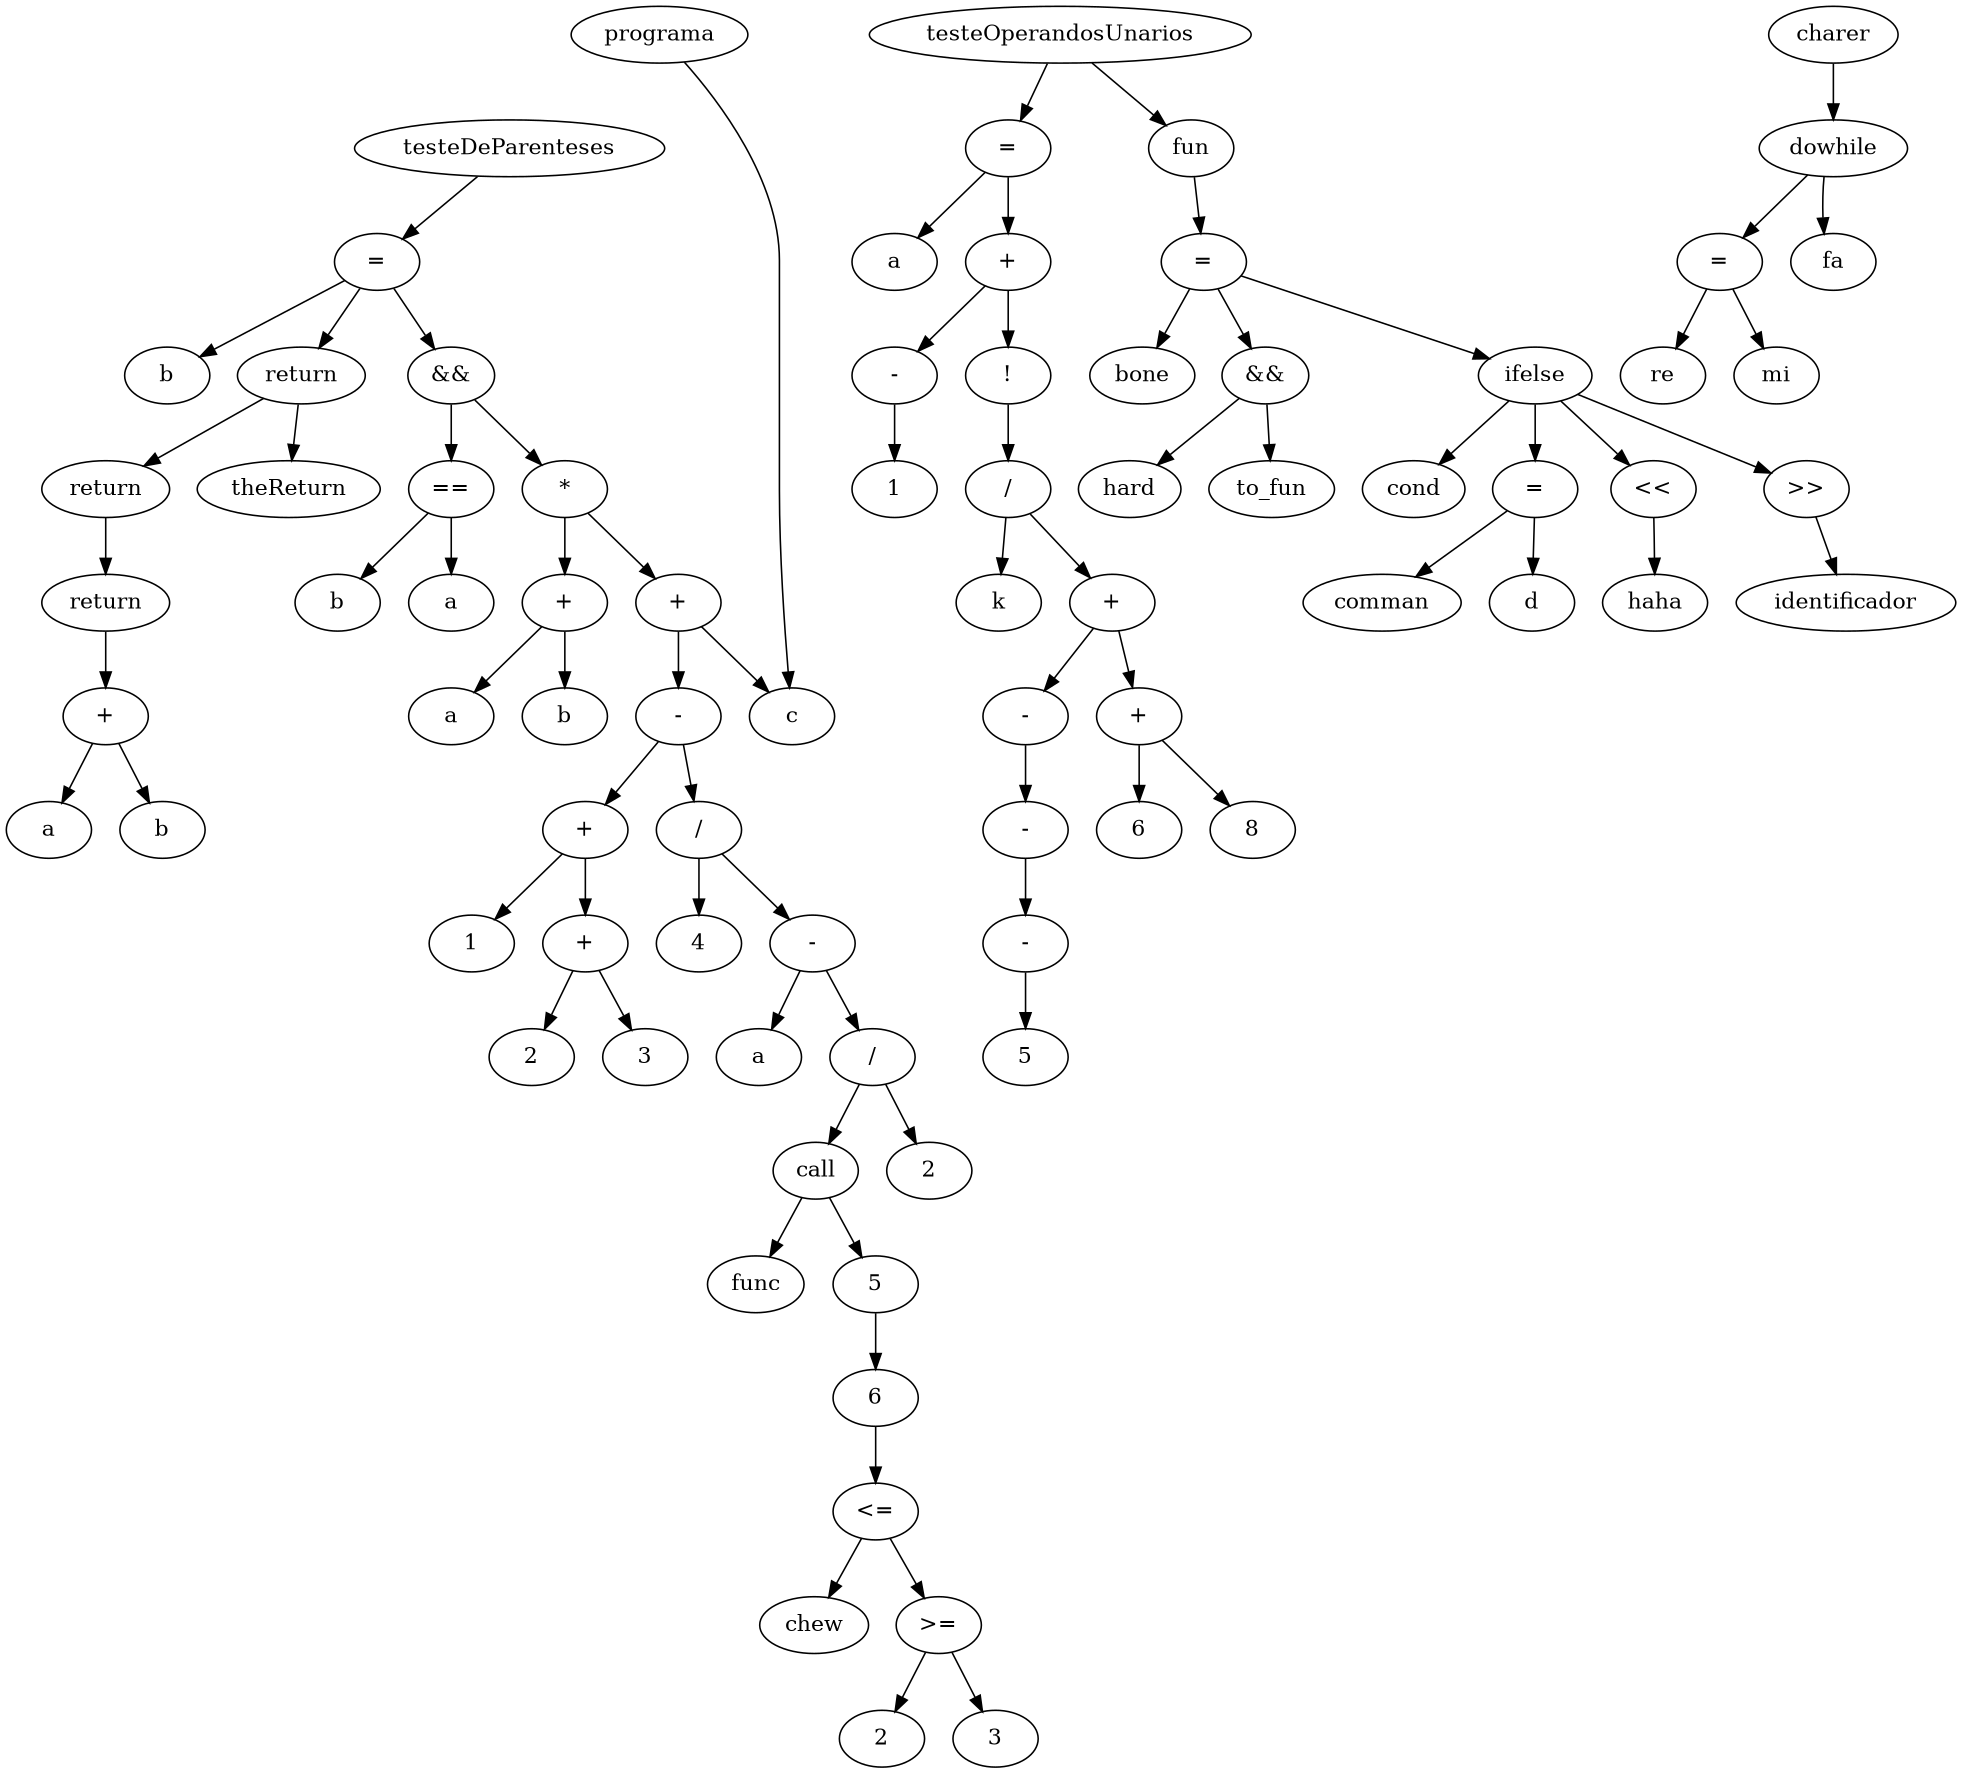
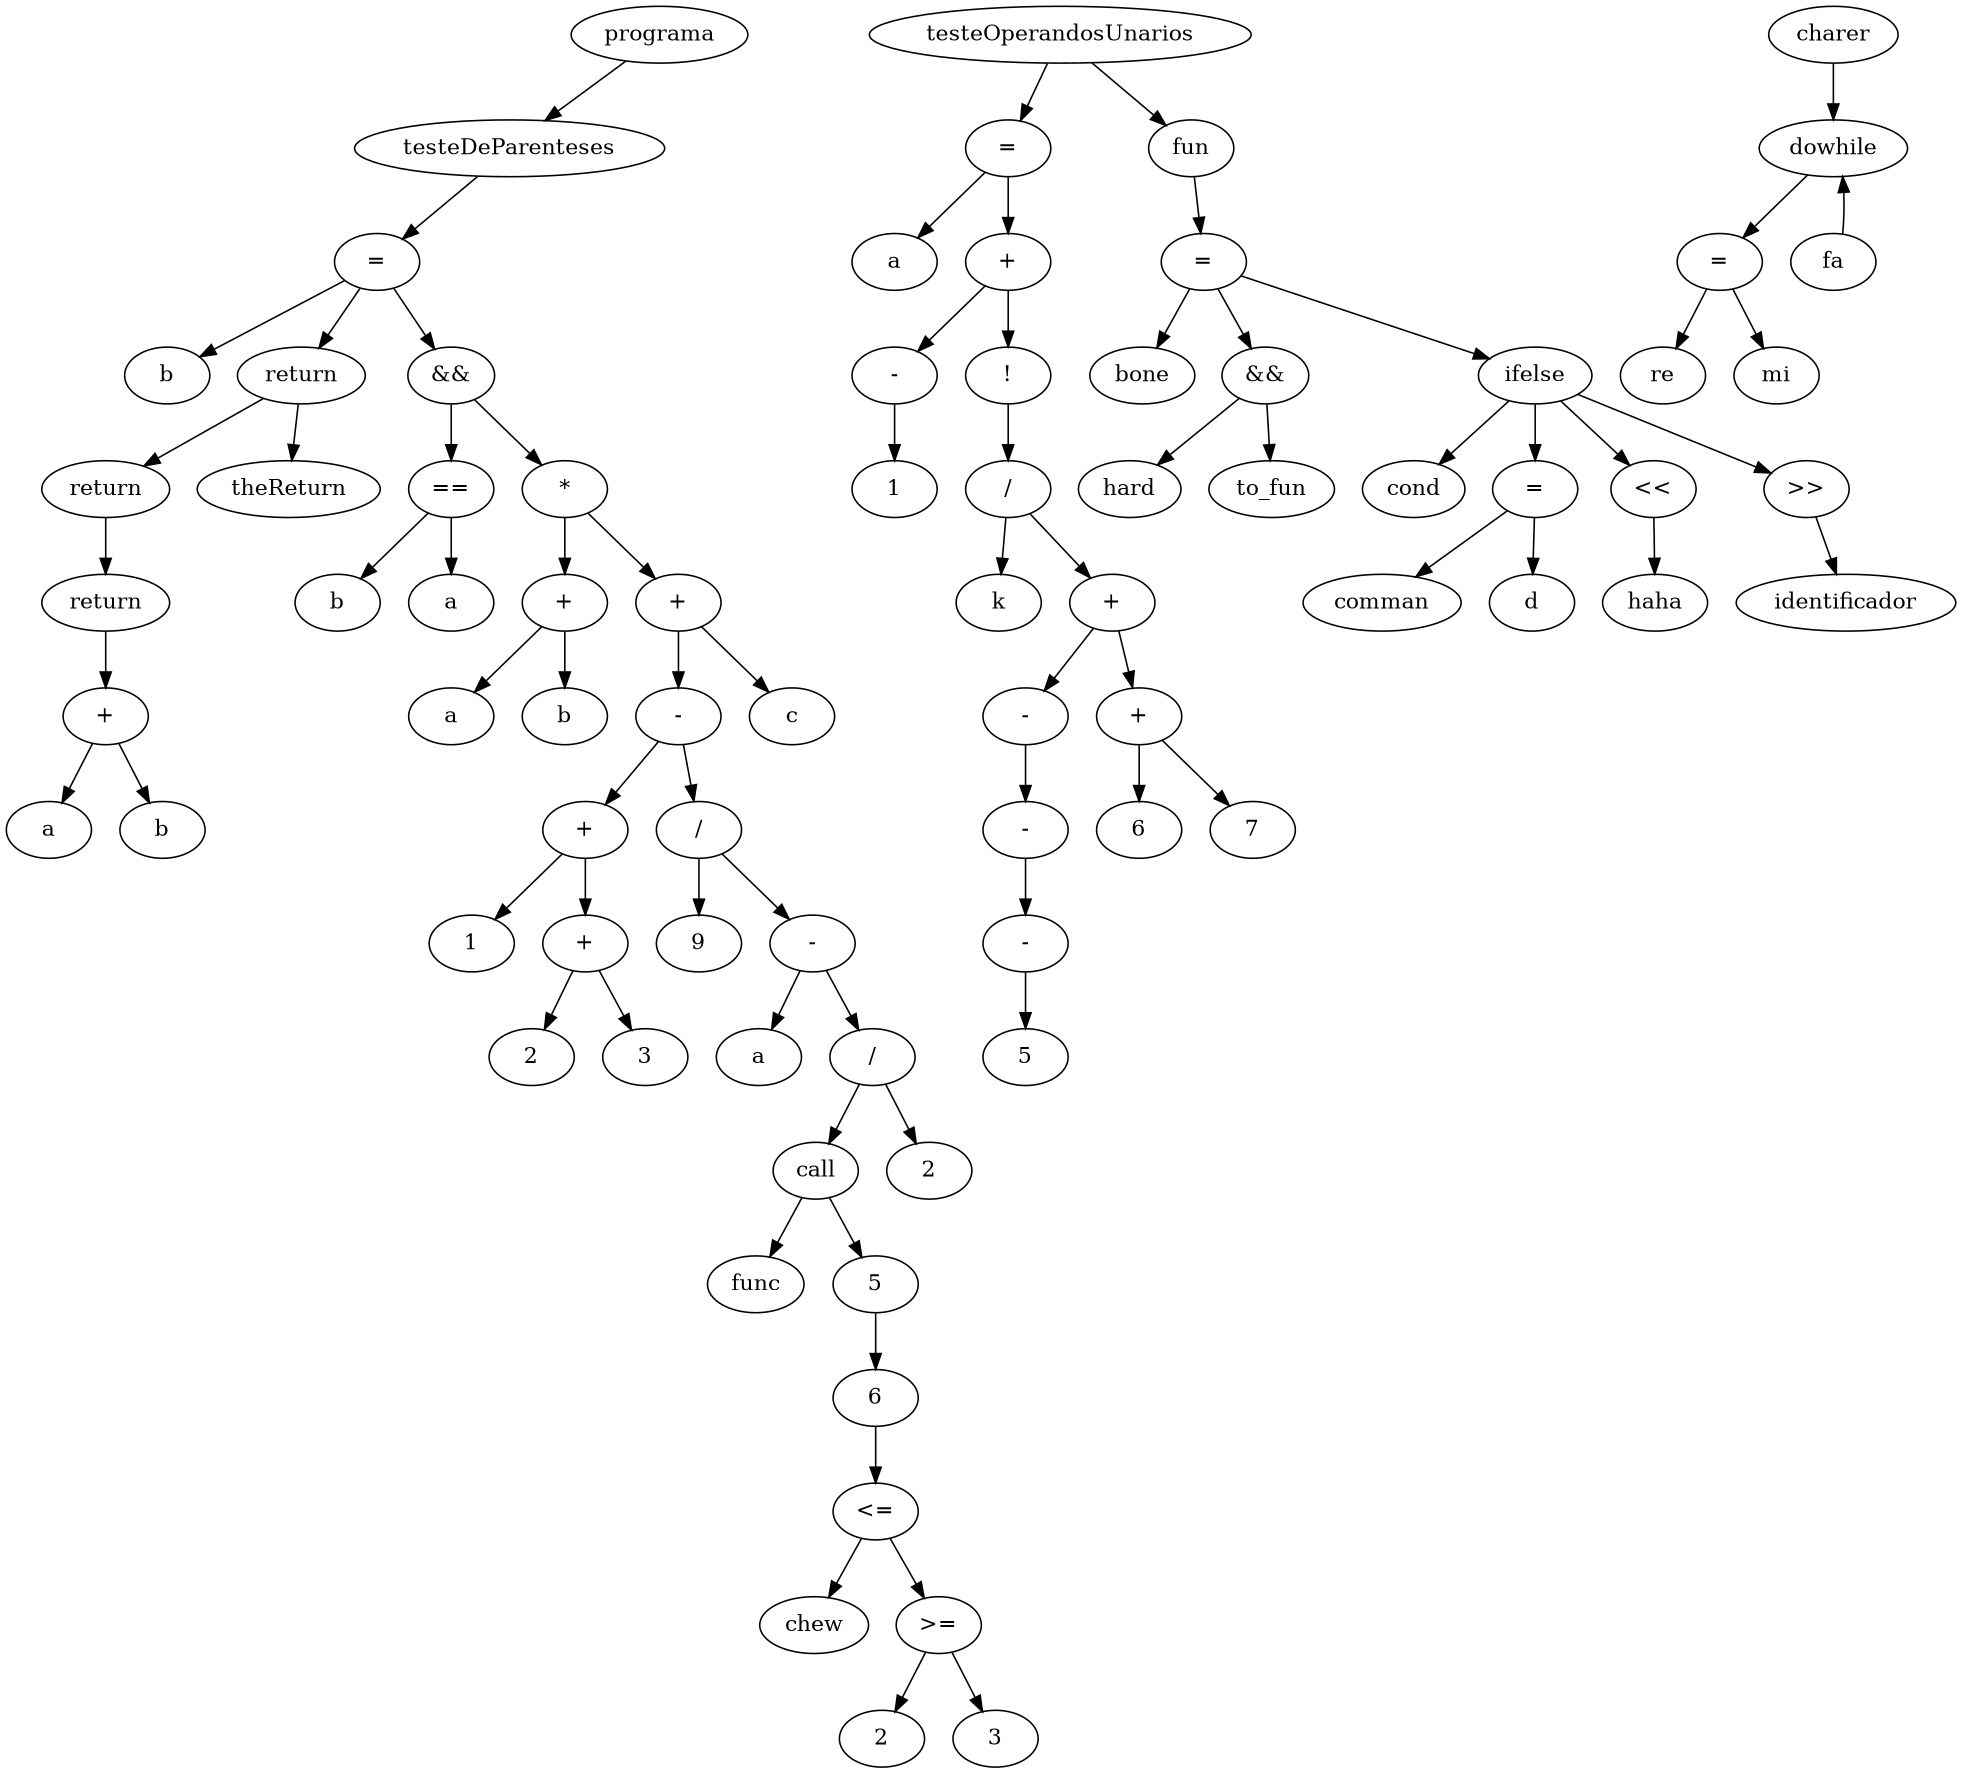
  digraph {
    n1 [label=programa]
    n2 [label=testeDeParenteses]
    n3 [label="="]
    n4 [label=b]
    n5 [label="&&"]
    n6 [label=return]
    n7 [label=testeOperandosUnarios]
    n8 [label="="]
    n9 [label=fun]
    n10 [label="*"]
    n11 [label="=="]
    n12 [label=theReturn]
    n13 [label=return]
    n14 [label="+"]
    n15 [label="+"]
    n16 [label=a]
    n17 [label=b]
    n18 [label=a]
    n19 [label=b]
    n20 [label=c]
    n21 [label="-"]
    n22 [label="+"]
    n23 [label="/"]
    n24 [label=1]
    n25 [label="+"]
-   n26 [label=4]
+   n26 [label=9]
    n27 [label="-"]
    n28 [label=2]
    n29 [label=3]
    n30 [label=a]
    n31 [label="/"]
    n32 [label=call]
    n33 [label=2]
    n34 [label=func]
    n35 [label=5]
    n36 [label=6]
    n37 [label="<="]
    n38 [label=chew]
    n39 [label=">="]
    n40 [label=2]
    n41 [label=3]
    n42 [label=return]
    n43 [label="+"]
    n44 [label=a]
    n45 [label=b]
    n46 [label=a]
    n47 [label="+"]
    n48 [label="="]
    n49 [label="-"]
    n50 [label="!"]
    n51 [label=1]
    n52 [label="/"]
    n53 [label=k]
    n54 [label="+"]
    n55 [label="-"]
    n56 [label="+"]
    n57 [label="-"]
    n58 [label=6]
-   n59 [label=8]
+   n59 [label=7]
    n60 [label="-"]
    n61 [label=5]
    n62 [label=bone]
    n63 [label="&&"]
    n64 [label=ifelse]
    n65 [label=charer]
    n66 [label=dowhile]
    n67 [label=hard]
    n68 [label=to_fun]
    n69 [label=cond]
    n70 [label="="]
    n71 [label="<<"]
    n72 [label=">>"]
    n73 [label=comman]
    n74 [label=d]
    n75 [label=haha]
    n76 [label=identificador]
    n77 [label="="]
    n78 [label=fa]
    n79 [label=re]
    n80 [label=mi]
-   n1 -> n20
+   n1 -> n2
    n2 -> n3
    n3 -> n4
    n3 -> n5
    n3 -> n6
    n5 -> n10
    n5 -> n11
    n6 -> n12
    n6 -> n13
    n7 -> n8
    n7 -> n9
    n8 -> n46
    n8 -> n47
    n9 -> n48
    n10 -> n14
    n10 -> n15
    n11 -> n16
    n11 -> n17
    n13 -> n42
    n14 -> n18
    n14 -> n19
    n15 -> n20
    n15 -> n21
    n21 -> n22
    n21 -> n23
    n22 -> n24
    n22 -> n25
    n23 -> n26
    n23 -> n27
    n25 -> n28
    n25 -> n29
    n27 -> n30
    n27 -> n31
    n31 -> n32
    n31 -> n33
    n32 -> n34
    n32 -> n35
    n35 -> n36
    n36 -> n37
    n37 -> n38
    n37 -> n39
    n39 -> n40
    n39 -> n41
    n42 -> n43
    n43 -> n44
    n43 -> n45
    n47 -> n49
    n47 -> n50
    n48 -> n62
    n48 -> n63
    n48 -> n64
    n49 -> n51
    n50 -> n52
    n52 -> n53
    n52 -> n54
    n54 -> n55
    n54 -> n56
    n55 -> n57
    n56 -> n58
    n56 -> n59
    n57 -> n60
    n60 -> n61
    n63 -> n67
    n63 -> n68
    n64 -> n69
    n64 -> n70
    n64 -> n71
    n64 -> n72
    n65 -> n66
    n66 -> n77
-   n66 -> n78
+   n78 -> n66
    n70 -> n73
    n70 -> n74
    n71 -> n75
    n72 -> n76
    n77 -> n79
    n77 -> n80
  }
